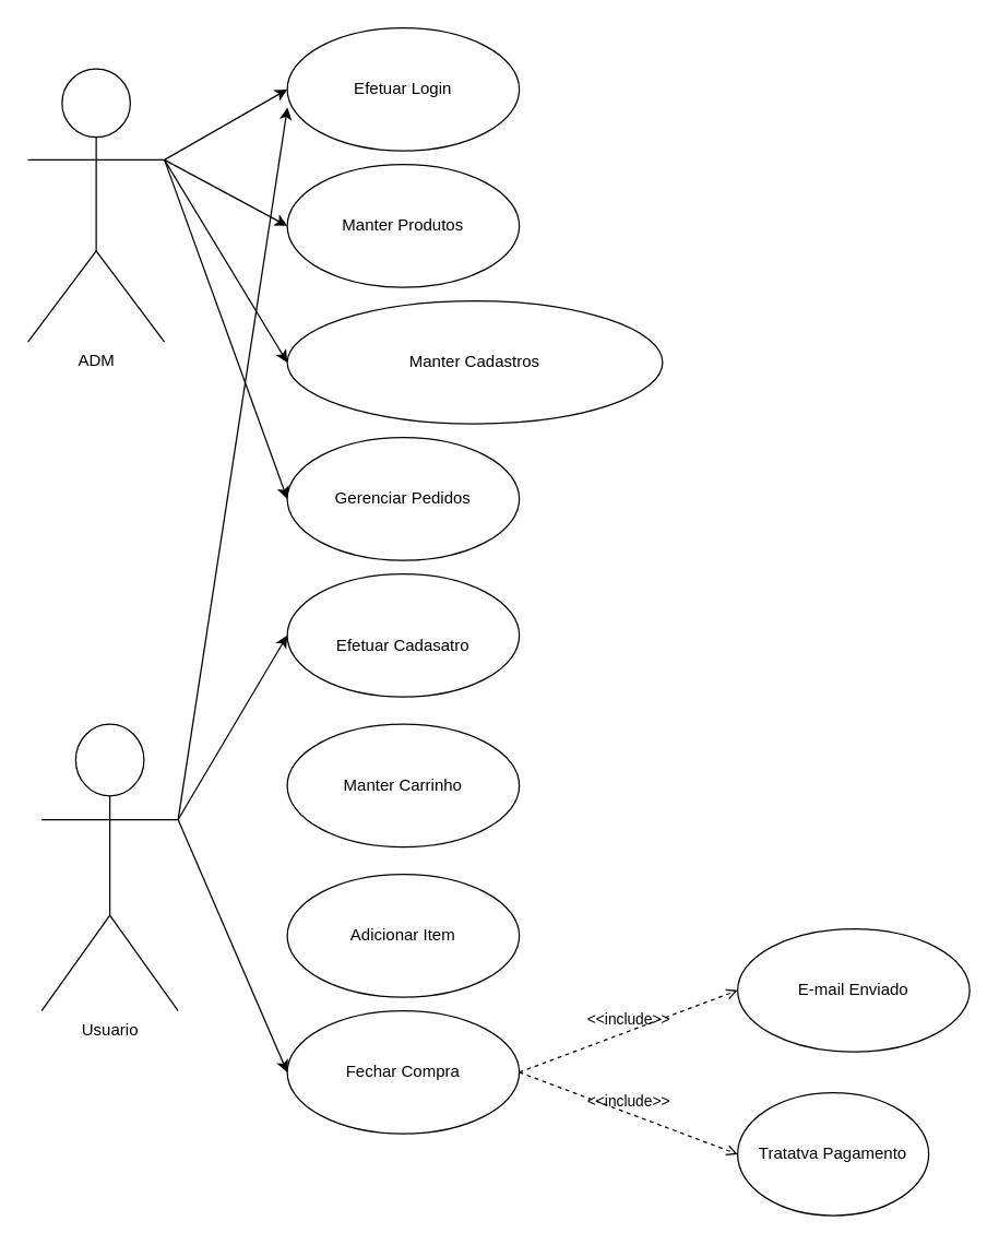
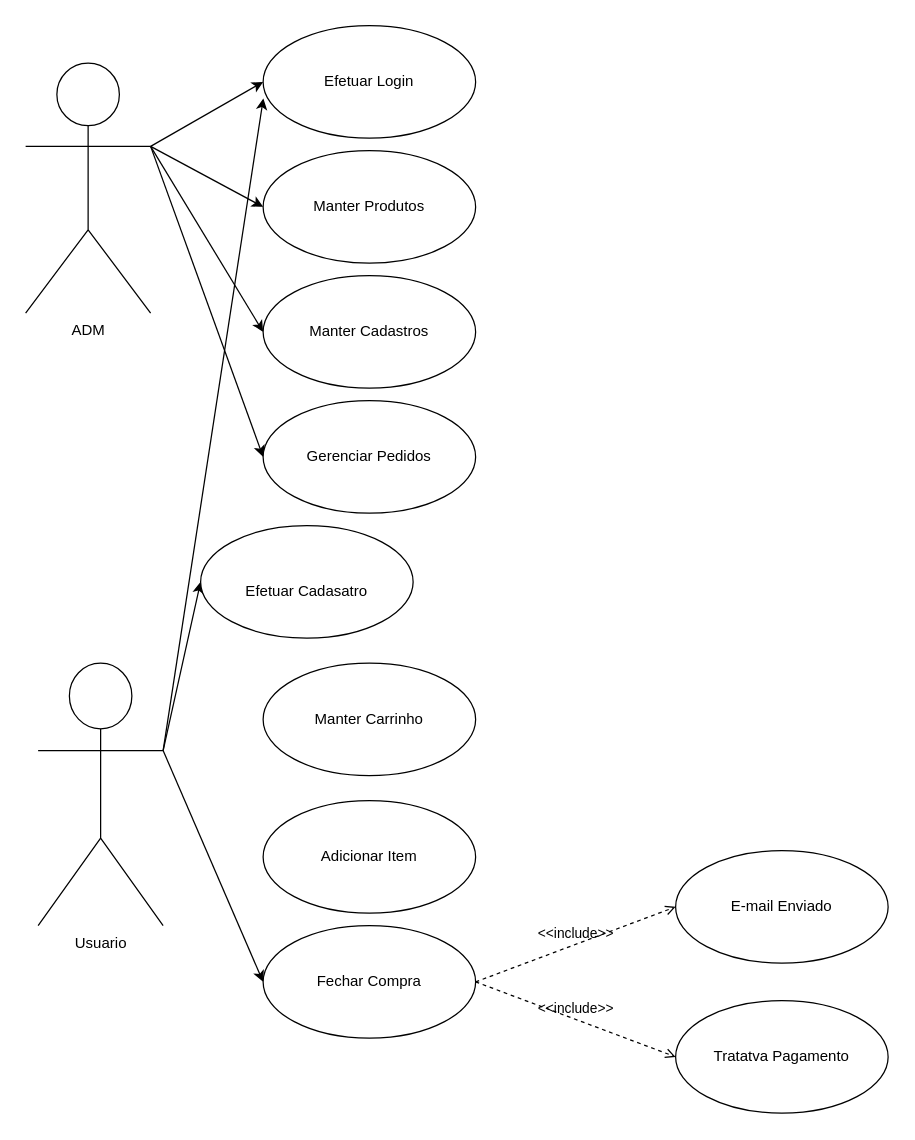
  <mxCell id="0" />
  <mxCell id="1" parent="0" />
  <mxCell id="2" style="edgeStyle=none;html=1;exitX=1;exitY=0.333;exitDx=0;exitDy=0;exitPerimeter=0;entryX=0;entryY=0.5;entryDx=0;entryDy=0;" edge="1" parent="1" source="6" target="11"><mxGeometry relative="1" as="geometry" /></mxCell>
  <mxCell id="3" style="edgeStyle=none;html=1;entryX=0;entryY=0.5;entryDx=0;entryDy=0;exitX=1;exitY=0.333;exitDx=0;exitDy=0;exitPerimeter=0;" edge="1" parent="1" source="6" target="12"><mxGeometry relative="1" as="geometry" /></mxCell>
  <mxCell id="4" style="edgeStyle=none;html=1;exitX=1;exitY=0.333;exitDx=0;exitDy=0;exitPerimeter=0;entryX=0;entryY=0.5;entryDx=0;entryDy=0;" edge="1" parent="1" source="6" target="13"><mxGeometry relative="1" as="geometry" /></mxCell>
  <mxCell id="5" style="edgeStyle=none;html=1;exitX=1;exitY=0.333;exitDx=0;exitDy=0;exitPerimeter=0;entryX=0;entryY=0.5;entryDx=0;entryDy=0;" edge="1" parent="1" source="6" target="14"><mxGeometry relative="1" as="geometry" /></mxCell>
  <mxCell id="6" value="ADM" style="shape=umlActor;verticalLabelPosition=bottom;verticalAlign=top;html=1;outlineConnect=0;" vertex="1" parent="1"><mxGeometry x="20" y="50" width="100" height="200" as="geometry" /></mxCell>
  <mxCell id="7" style="edgeStyle=none;html=1;exitX=1;exitY=0.333;exitDx=0;exitDy=0;exitPerimeter=0;entryX=0.001;entryY=0.647;entryDx=0;entryDy=0;entryPerimeter=0;" edge="1" parent="1" source="10" target="11"><mxGeometry relative="1" as="geometry" /></mxCell>
  <mxCell id="8" style="edgeStyle=none;html=1;exitX=1;exitY=0.333;exitDx=0;exitDy=0;exitPerimeter=0;entryX=0;entryY=0.5;entryDx=0;entryDy=0;" edge="1" parent="1" source="10" target="15"><mxGeometry relative="1" as="geometry" /></mxCell>
  <mxCell id="9" style="edgeStyle=none;html=1;exitX=1;exitY=0.333;exitDx=0;exitDy=0;exitPerimeter=0;entryX=0;entryY=0.5;entryDx=0;entryDy=0;" edge="1" parent="1" source="10" target="18"><mxGeometry relative="1" as="geometry" /></mxCell>
  <mxCell id="10" value="Usuario" style="shape=umlActor;verticalLabelPosition=bottom;verticalAlign=top;html=1;outlineConnect=0;" vertex="1" parent="1"><mxGeometry x="30" y="530" width="100" height="210" as="geometry" /></mxCell>
  <mxCell id="11" value="Efetuar Login" style="ellipse;whiteSpace=wrap;html=1;" vertex="1" parent="1"><mxGeometry x="210" y="20" width="170" height="90" as="geometry" /></mxCell>
  <mxCell id="12" value="Manter Produtos" style="ellipse;whiteSpace=wrap;html=1;" vertex="1" parent="1"><mxGeometry x="210" y="120" width="170" height="90" as="geometry" /></mxCell>
- <mxCell id="13" value="Manter Cadastros" style="ellipse;whiteSpace=wrap;html=1;" vertex="1" parent="1"><mxGeometry x="210" y="220" width="275" height="90" as="geometry" /></mxCell>
+ <mxCell id="13" value="Manter Cadastros" style="ellipse;whiteSpace=wrap;html=1;" vertex="1" parent="1"><mxGeometry x="210" y="220" width="170" height="90" as="geometry" /></mxCell>
  <mxCell id="14" value="Gerenciar Pedidos" style="ellipse;whiteSpace=wrap;html=1;" vertex="1" parent="1"><mxGeometry x="210" y="320" width="170" height="90" as="geometry" /></mxCell>
- <mxCell id="15" value="&lt;br&gt;Efetuar Cadasatro" style="ellipse;whiteSpace=wrap;html=1;" vertex="1" parent="1"><mxGeometry x="210" y="420" width="170" height="90" as="geometry" /></mxCell>
+ <mxCell id="15" value="&lt;br&gt;Efetuar Cadasatro" style="ellipse;whiteSpace=wrap;html=1;" vertex="1" parent="1"><mxGeometry x="160" y="420" width="170" height="90" as="geometry" /></mxCell>
  <mxCell id="16" value="Manter Carrinho" style="ellipse;whiteSpace=wrap;html=1;" vertex="1" parent="1"><mxGeometry x="210" y="530" width="170" height="90" as="geometry" /></mxCell>
  <mxCell id="17" value="Adicionar Item" style="ellipse;whiteSpace=wrap;html=1;" vertex="1" parent="1"><mxGeometry x="210" y="640" width="170" height="90" as="geometry" /></mxCell>
  <mxCell id="18" value="Fechar Compra" style="ellipse;whiteSpace=wrap;html=1;" vertex="1" parent="1"><mxGeometry x="210" y="740" width="170" height="90" as="geometry" /></mxCell>
  <mxCell id="19" value="E-mail Enviado" style="ellipse;whiteSpace=wrap;html=1;" vertex="1" parent="1"><mxGeometry x="540" y="680" width="170" height="90" as="geometry" /></mxCell>
- <mxCell id="20" value="Tratatva Pagamento" style="ellipse;whiteSpace=wrap;html=1;" vertex="1" parent="1"><mxGeometry x="540" y="800" width="140" height="90" as="geometry" /></mxCell>
+ <mxCell id="20" value="Tratatva Pagamento" style="ellipse;whiteSpace=wrap;html=1;" vertex="1" parent="1"><mxGeometry x="540" y="800" width="170" height="90" as="geometry" /></mxCell>
  <mxCell id="21" value="&amp;lt;&amp;lt;include&amp;gt;&amp;gt;" style="html=1;verticalAlign=bottom;labelBackgroundColor=none;endArrow=open;endFill=0;dashed=1;exitX=1;exitY=0.5;exitDx=0;exitDy=0;entryX=0;entryY=0.5;entryDx=0;entryDy=0;" edge="1" parent="1" source="18" target="19"><mxGeometry width="160" relative="1" as="geometry"><mxPoint x="440" y="510" as="sourcePoint" /><mxPoint x="600" y="510" as="targetPoint" /></mxGeometry></mxCell>
  <mxCell id="22" value="&amp;lt;&amp;lt;include&amp;gt;&amp;gt;" style="html=1;verticalAlign=bottom;labelBackgroundColor=none;endArrow=open;endFill=0;dashed=1;exitX=1;exitY=0.5;exitDx=0;exitDy=0;entryX=0;entryY=0.5;entryDx=0;entryDy=0;" edge="1" parent="1" source="18" target="20"><mxGeometry width="160" relative="1" as="geometry"><mxPoint x="440" y="510" as="sourcePoint" /><mxPoint x="600" y="510" as="targetPoint" /></mxGeometry></mxCell>
